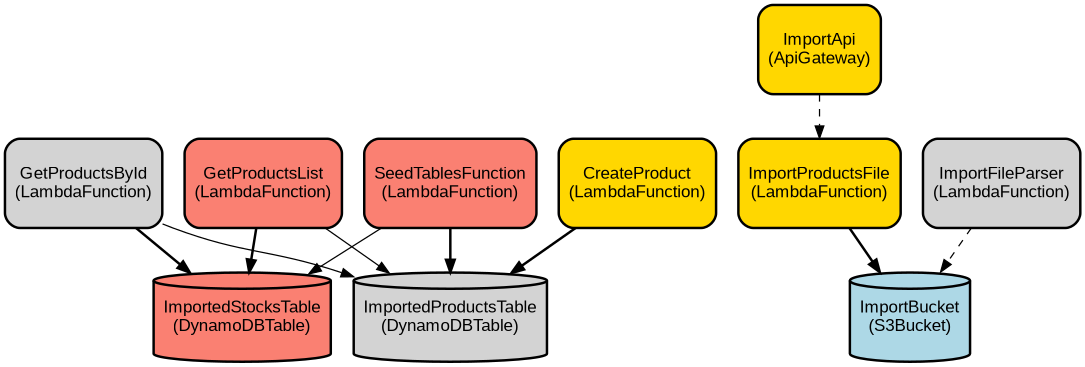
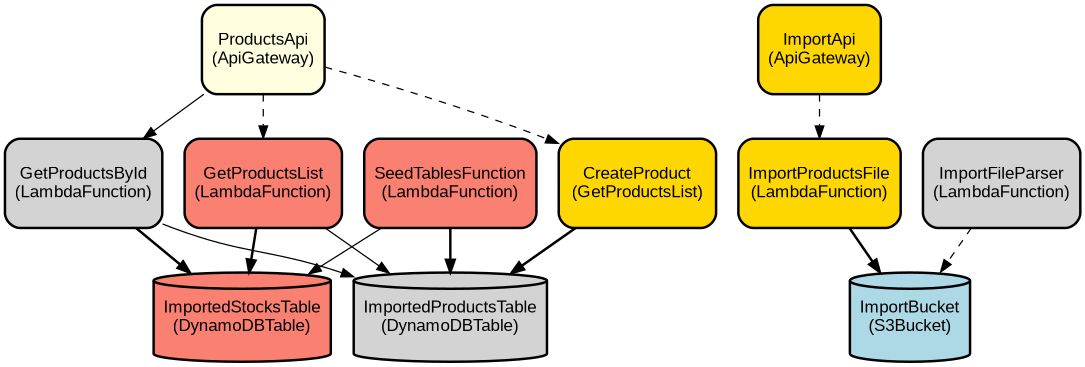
  digraph {
    node [color=black fillcolor=salmon fontname=Arial shape=rectangle style="filled,bold,rounded"]
    edge [style=bold]
+   n1 [fillcolor=lightyellow height=1 label="ProductsApi\n(ApiGateway)"]
    n2 [height=1 label="GetProductsList\n(LambdaFunction)"]
    n3 [fillcolor=lightgrey height=1 label="GetProductsById\n(LambdaFunction)"]
-   n4 [fillcolor=gold height=1 label="CreateProduct\n(LambdaFunction)"]
+   n4 [fillcolor=gold height=1 label="CreateProduct\n(GetProductsList)"]
    n5 [fillcolor=lightgrey height=1 label="ImportedProductsTable\n(DynamoDBTable)" shape=cylinder]
    n6 [height=1 label="ImportedStocksTable\n(DynamoDBTable)" shape=cylinder]
    n7 [height=1 label="SeedTablesFunction\n(LambdaFunction)"]
    n8 [fillcolor=gold height=1 label="ImportApi\n(ApiGateway)"]
    n9 [fillcolor=gold height=1 label="ImportProductsFile\n(LambdaFunction)"]
    n10 [fillcolor=lightblue height=1 label="ImportBucket\n(S3Bucket)" shape=cylinder]
    n11 [fillcolor=lightgrey height=1 label="ImportFileParser\n(LambdaFunction)"]
+   n1 -> n2 [style=dashed]
+   n1 -> n3 [style=solid]
+   n1 -> n4 [style=dashed]
    n2 -> n5 [style=solid]
    n2 -> n6
    n3 -> n5 [style=solid]
    n3 -> n6
    n4 -> n5
    n7 -> n5
    n7 -> n6 [style=solid]
    n8 -> n9 [style=dashed]
    n9 -> n10
    n11 -> n10 [style=dashed]
  }
